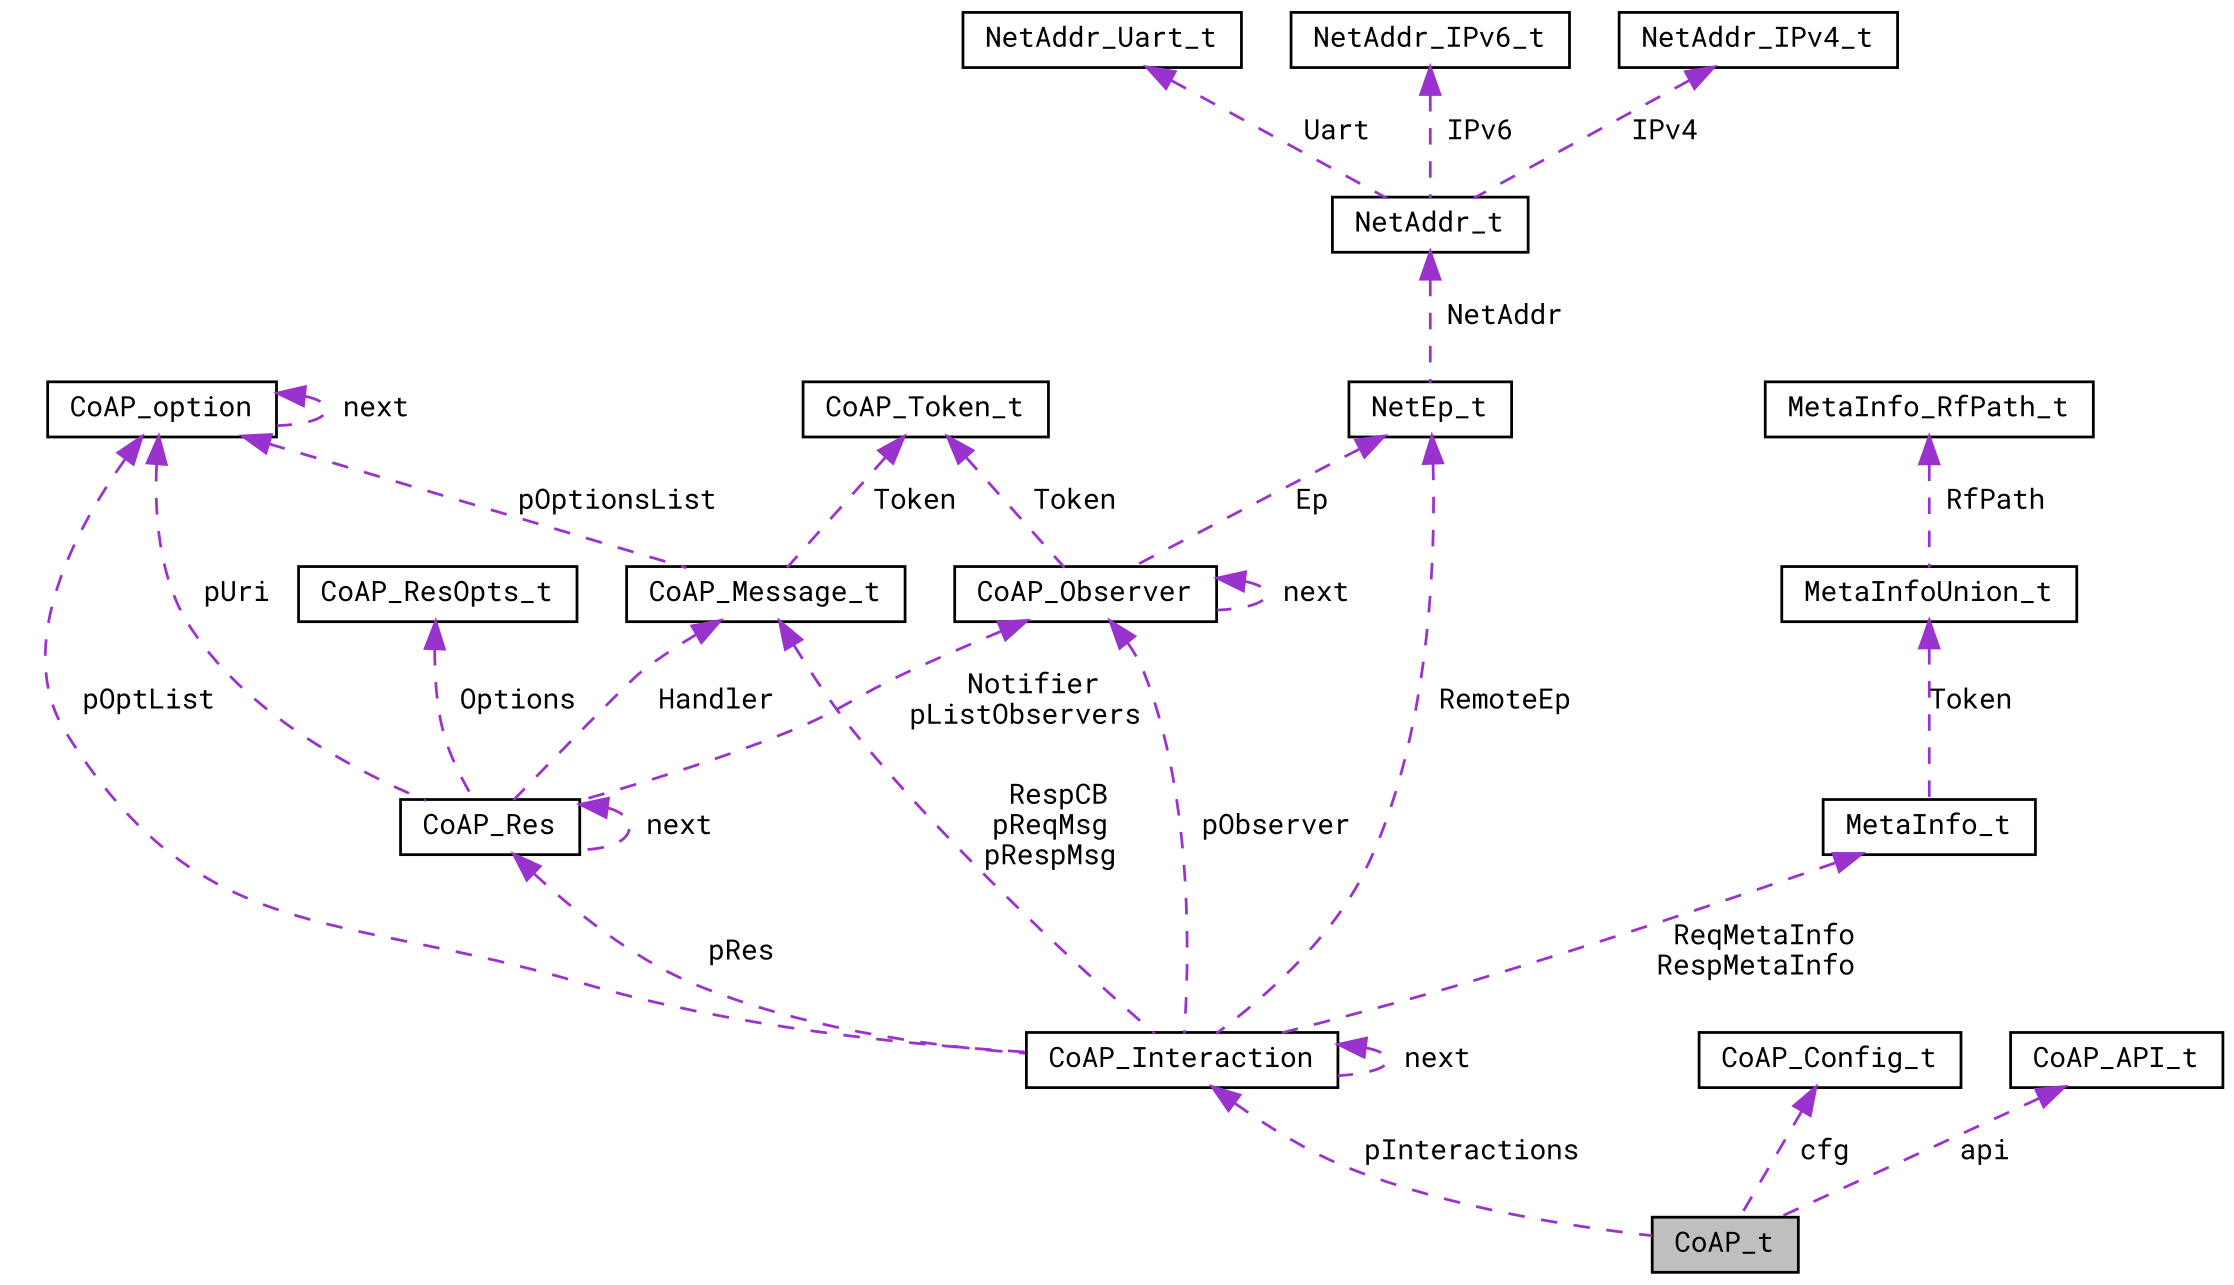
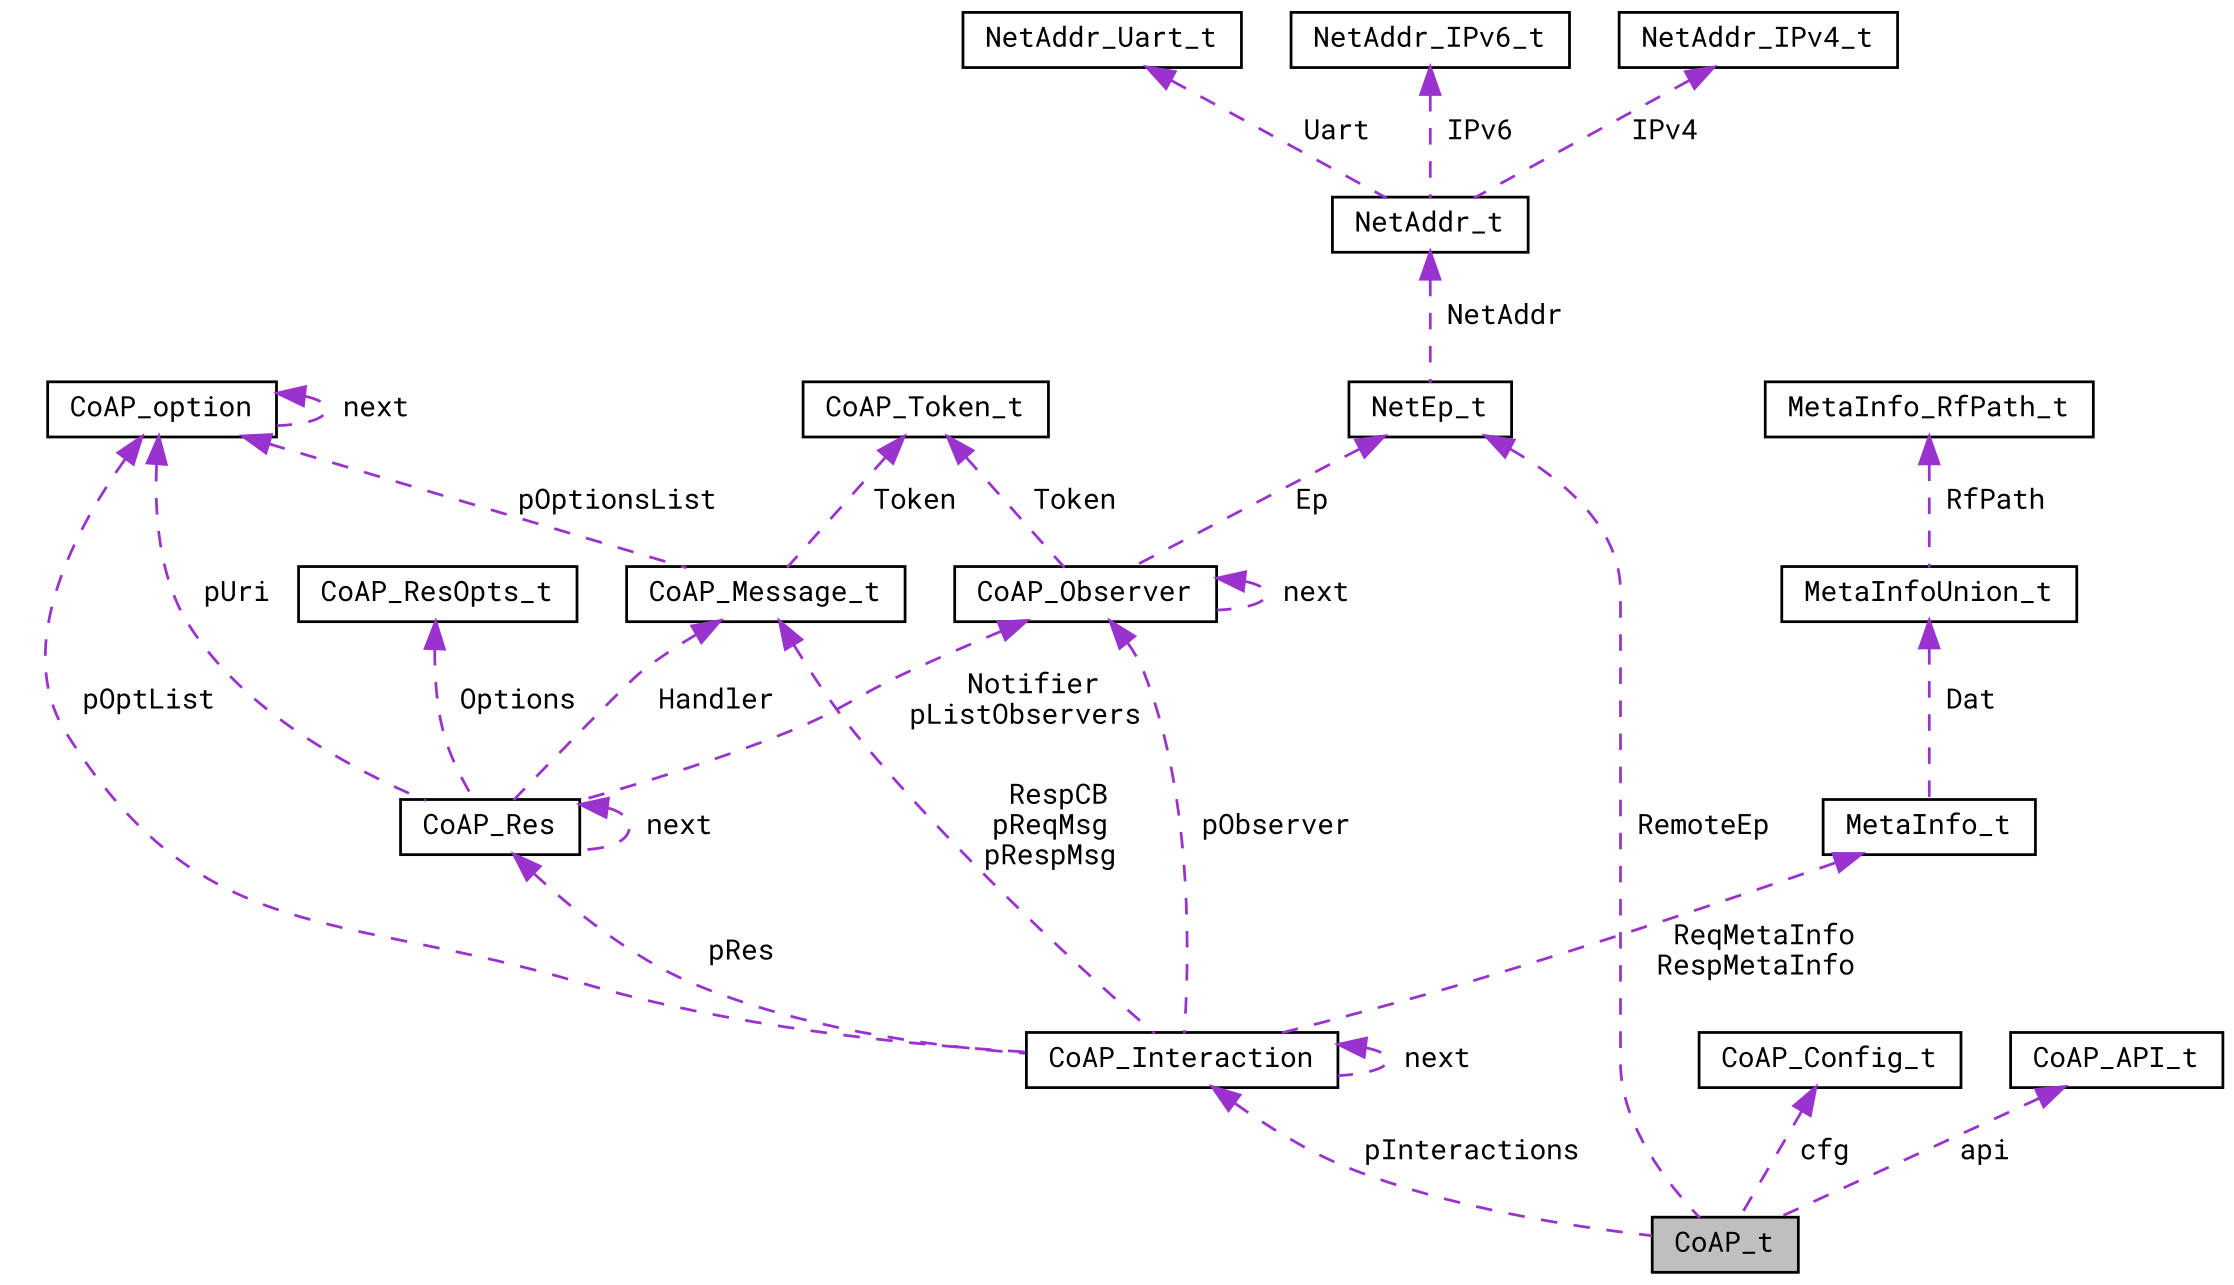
  digraph {
    fontname="Roboto Mono"
    node [color=black fillcolor=white fontname="Roboto Mono" fontsize=10 shape=record style=filled]
    edge [color=darkorchid3 dir=back fontname="Roboto Mono" fontsize=10 labelfontname=Helvetica labelfontsize=10 style=dashed]
    n1 [fillcolor=grey75 fontcolor=black height=0.2 label=CoAP_t width=0.4]
    n2 [height=0.2 label=CoAP_Interaction width=0.4]
    n3 [height=0.2 label=CoAP_Observer width=0.4]
    n4 [height=0.2 label=CoAP_Res width=0.4]
    n5 [height=0.2 label=CoAP_option width=0.4]
    n6 [height=0.2 label=CoAP_Message_t width=0.4]
    n7 [height=0.2 label=CoAP_Token_t width=0.4]
    n8 [height=0.2 label=NetEp_t width=0.4]
    n9 [height=0.2 label=NetAddr_t width=0.4]
    n10 [height=0.2 label=NetAddr_Uart_t width=0.4]
    n11 [height=0.2 label=NetAddr_IPv6_t width=0.4]
    n12 [height=0.2 label=NetAddr_IPv4_t width=0.4]
    n13 [height=0.2 label=CoAP_ResOpts_t width=0.4]
    n14 [height=0.2 label=MetaInfo_t width=0.4]
    n15 [height=0.2 label=MetaInfoUnion_t width=0.4]
    n16 [height=0.2 label=MetaInfo_RfPath_t width=0.4]
    n17 [height=0.2 label=CoAP_Config_t width=0.4]
    n18 [height=0.2 label=CoAP_API_t width=0.4]
    n2 -> n1 [label=" pInteractions"]
    n2 -> n2 [label=" next"]
    n3 -> n2 [label=" pObserver"]
    n3 -> n3 [label=" next"]
    n3 -> n4 [label=" Notifier\npListObservers"]
    n4 -> n2 [label=" pRes"]
    n4 -> n4 [label=" next"]
    n5 -> n2 [label=" pOptList"]
    n5 -> n4 [label=" pUri"]
    n5 -> n5 [label=" next"]
    n5 -> n6 [label=" pOptionsList"]
    n6 -> n2 [label=" RespCB\npReqMsg\npRespMsg"]
    n6 -> n4 [label=" Handler"]
    n7 -> n3 [label=" Token"]
    n7 -> n6 [label=" Token"]
-   n8 -> n2 [label=" RemoteEp"]
+   n8 -> n1 [label=" RemoteEp"]
    n8 -> n3 [label=" Ep"]
    n9 -> n8 [label=" NetAddr"]
    n10 -> n9 [label=" Uart"]
    n11 -> n9 [label=" IPv6"]
    n12 -> n9 [label=" IPv4"]
    n13 -> n4 [label=" Options"]
    n14 -> n2 [label=" ReqMetaInfo\nRespMetaInfo"]
-   n15 -> n14 [label=" Token"]
+   n15 -> n14 [label=" Dat"]
    n16 -> n15 [label=" RfPath"]
    n17 -> n1 [label=" cfg"]
    n18 -> n1 [label=" api"]
  }
